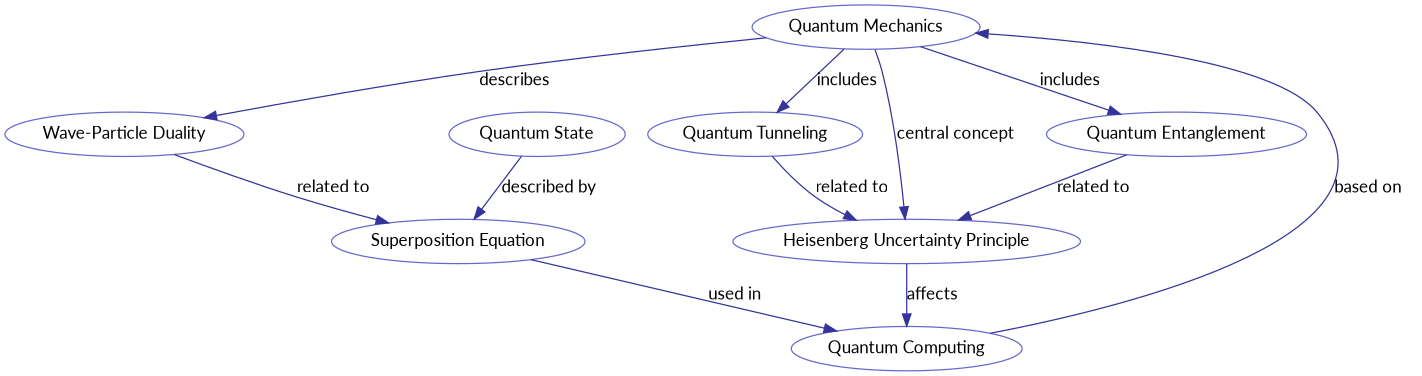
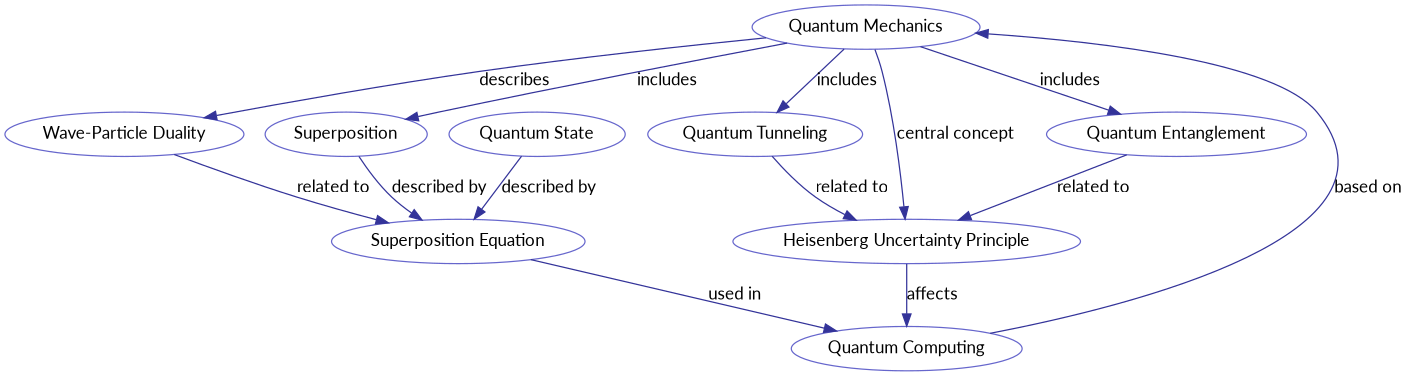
  digraph {
    fontname=Lato
    node [color="#6666cc" fontname=Lato]
    edge [color="#333399" fontname=Lato]
    n1 [label="Quantum Mechanics"]
    n2 [label="Wave-Particle Duality"]
+   n3 [label=Superposition]
    n4 [label="Quantum Entanglement"]
    n5 [label="Quantum Tunneling"]
    n6 [label="Heisenberg Uncertainty Principle"]
    n7 [label="Superposition Equation"]
    n8 [label="Quantum State"]
    n9 [label="Quantum Computing"]
    n1 -> n2 [label=describes]
+   n1 -> n3 [label=includes]
    n1 -> n4 [label=includes]
    n1 -> n5 [label=includes]
    n1 -> n6 [label="central concept"]
    n2 -> n7 [label="related to"]
+   n3 -> n7 [label="described by"]
    n4 -> n6 [label="related to"]
    n5 -> n6 [label="related to"]
    n6 -> n9 [label=affects]
    n7 -> n9 [label="used in"]
    n8 -> n7 [label="described by"]
    n9 -> n1 [label="based on"]
  }
